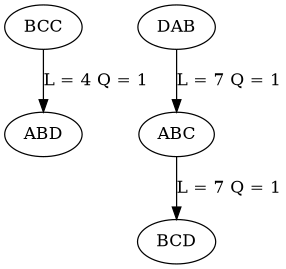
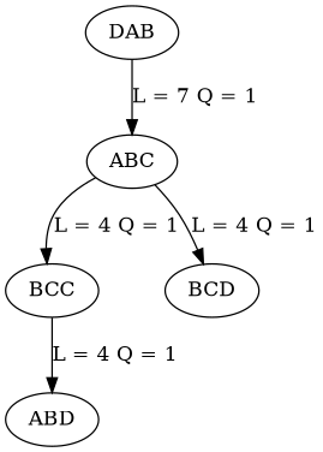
  digraph {
    n1 [label=ABD]
    n2 [label=BCC]
    n3 [label=DAB]
    n4 [label=ABC]
    n5 [label=BCD]
    n2 -> n1 [label="L = 4 Q = 1"]
    n3 -> n4 [label="L = 7 Q = 1"]
-   n4 -> n5 [label="L = 7 Q = 1"]
+   n4 -> n2 [label="L = 4 Q = 1"]
+   n4 -> n5 [label="L = 4 Q = 1"]
  }
